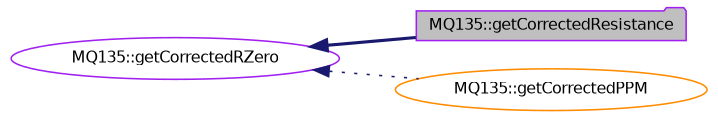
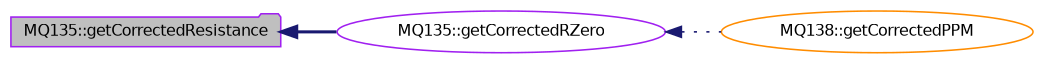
  digraph {
    rankdir=LR
    node [color=purple fillcolor=white fontname=Helvetica fontsize=10 shape=ellipse style=filled]
    edge [color=midnightblue dir=back fontname=Helvetica fontsize=10 labelfontname=Helvetica labelfontsize=10]
    n1 [fillcolor=grey75 fontcolor=black height=0.2 label="MQ135::getCorrectedResistance" shape=folder width=0.4]
    n2 [height=0.2 label="MQ135::getCorrectedRZero" width=0.4]
-   n3 [color=darkorange height=0.2 label="MQ135::getCorrectedPPM" width=0.4]
-   n2 -> n1 [style=bold]
+   n3 [color=darkorange height=0.2 label="MQ138::getCorrectedPPM" width=0.4]
+   n1 -> n2 [style=bold]
    n2 -> n3 [style=dotted]
  }
